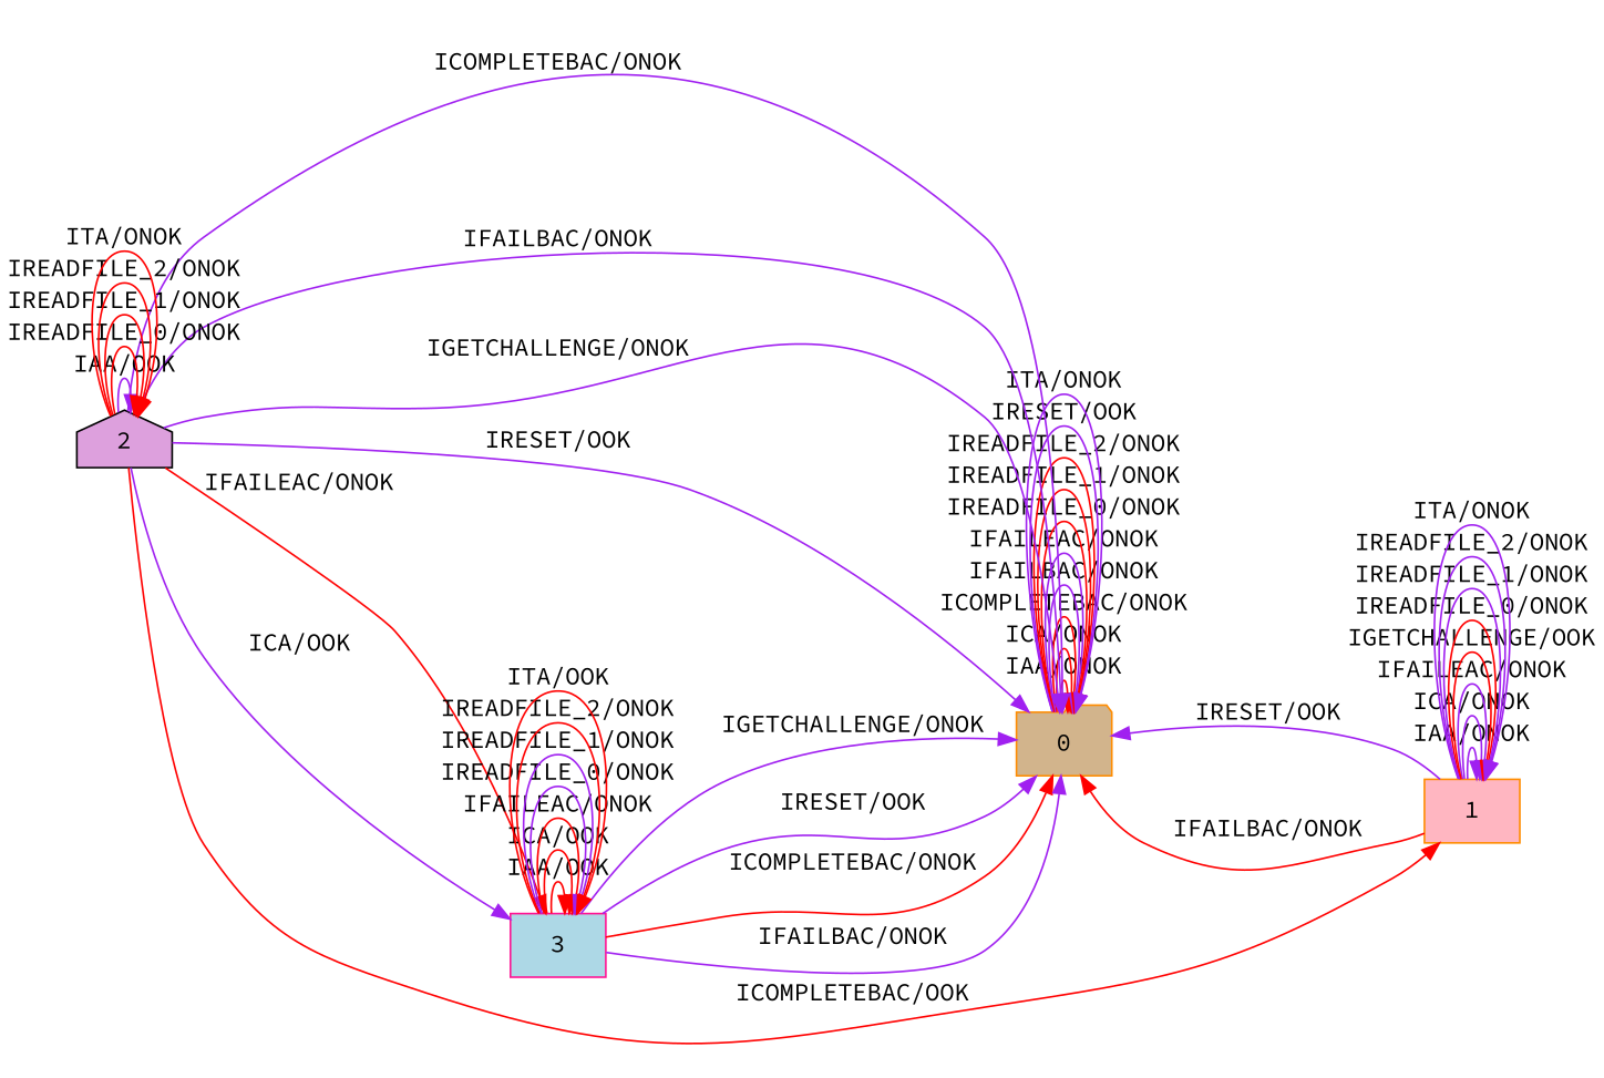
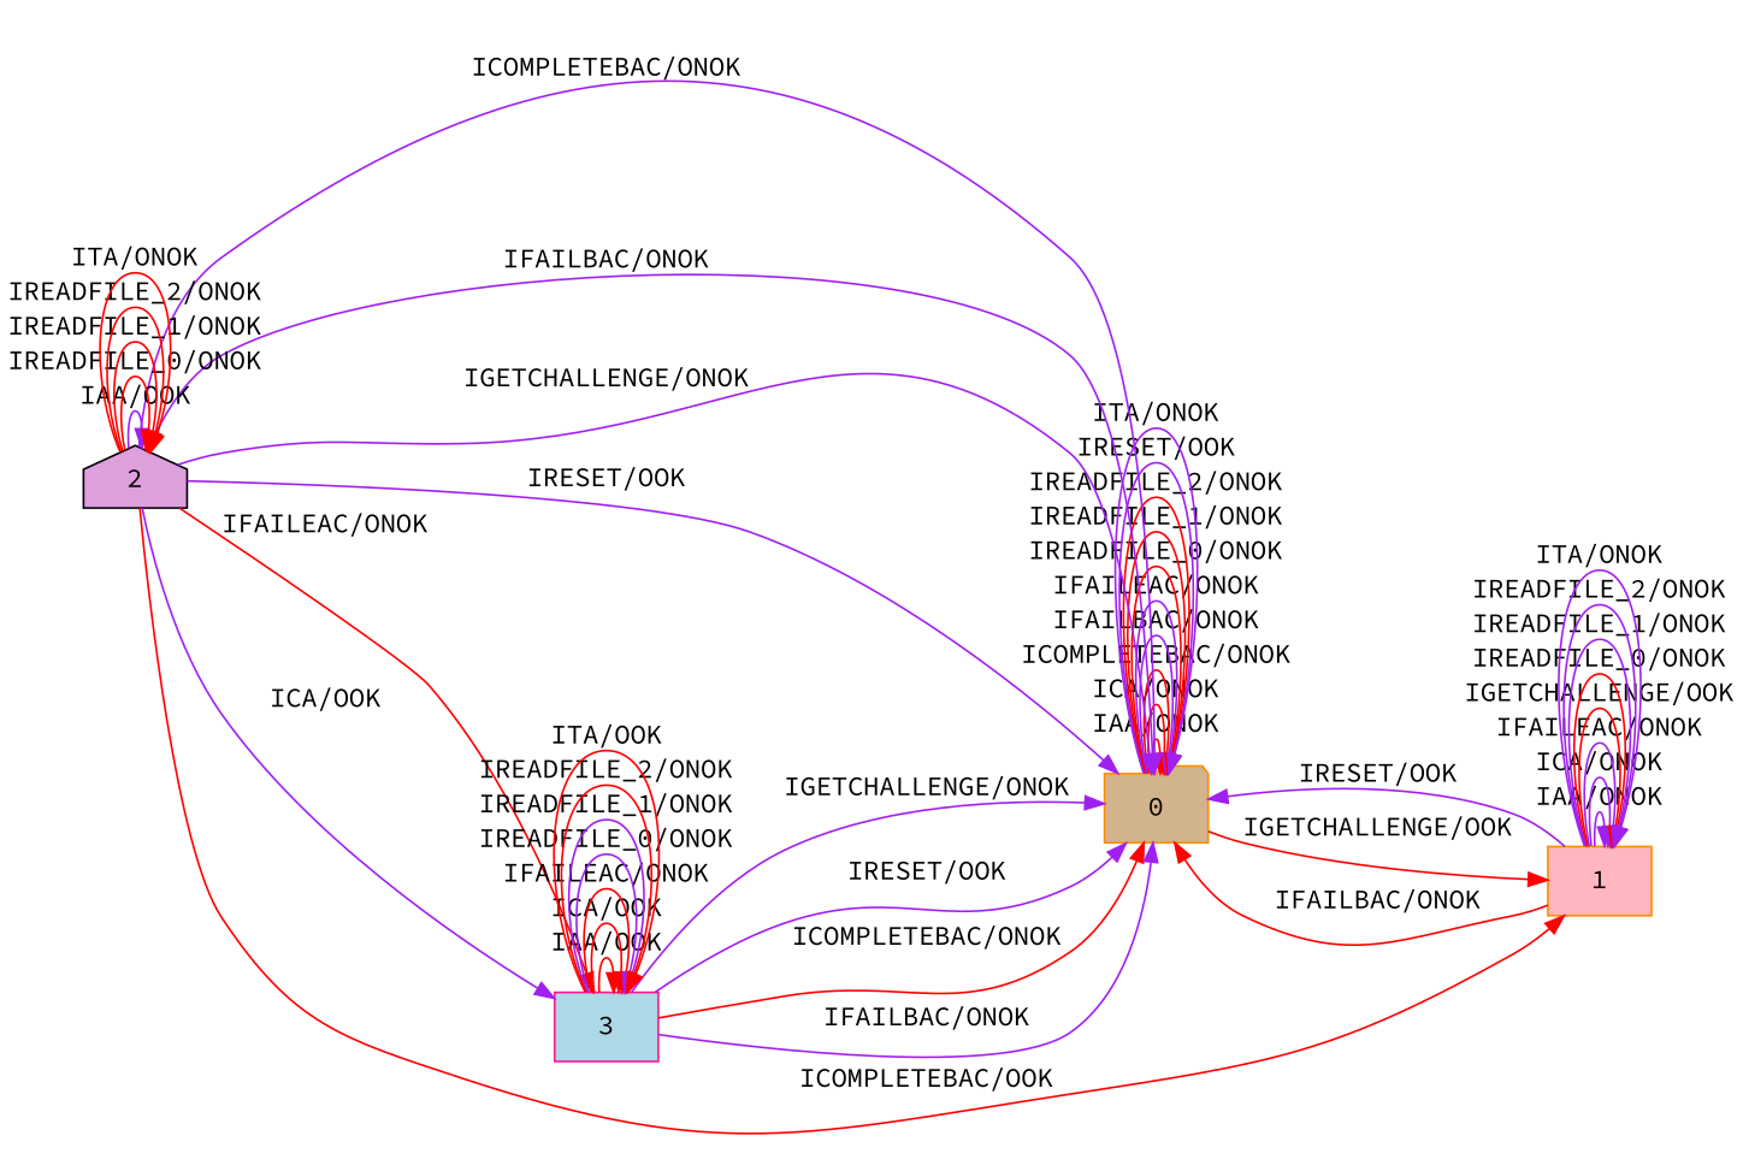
  digraph {
    fontname="Source Code Pro"
    rankdir=LR
    node [color=darkorange fontname="Source Code Pro" shape=box style=filled]
    edge [color=red fontname="Source Code Pro"]
    0 [fillcolor=tan shape=folder]
    1 [fillcolor=lightpink]
    2 [color=black fillcolor=plum shape=house]
    3 [color=deeppink fillcolor=lightblue]
    0 -> 0 [label="IAA/ONOK"]
    0 -> 0 [label="ICA/ONOK"]
    0 -> 0 [label="ICOMPLETEBAC/ONOK"]
    0 -> 0 [color=purple label="IFAILBAC/ONOK"]
    0 -> 0 [color=purple label="IFAILEAC/ONOK"]
    0 -> 0 [label="IREADFILE_0/ONOK"]
    0 -> 0 [label="IREADFILE_1/ONOK"]
    0 -> 0 [label="IREADFILE_2/ONOK"]
    0 -> 0 [color=purple label="IRESET/OOK"]
    0 -> 0 [color=purple label="ITA/ONOK"]
+   0 -> 1 [label="IGETCHALLENGE/OOK"]
    1 -> 0 [label="IFAILBAC/ONOK"]
    1 -> 0 [color=purple label="IRESET/OOK"]
    1 -> 1 [color=purple label="IAA/ONOK"]
    1 -> 1 [color=purple label="ICA/ONOK"]
    1 -> 1 [color=purple label="IFAILEAC/ONOK"]
    1 -> 1 [label="IGETCHALLENGE/OOK"]
    1 -> 1 [label="IREADFILE_0/ONOK"]
    1 -> 1 [color=purple label="IREADFILE_1/ONOK"]
    1 -> 1 [color=purple label="IREADFILE_2/ONOK"]
    1 -> 1 [color=purple label="ITA/ONOK"]
    2 -> 0 [color=purple label="ICOMPLETEBAC/ONOK"]
    2 -> 0 [color=purple label="IFAILBAC/ONOK"]
    2 -> 0 [color=purple label="IGETCHALLENGE/ONOK"]
    2 -> 0 [color=purple label="IRESET/OOK"]
    2 -> 1 [label="ICOMPLETEBAC/OOK"]
    2 -> 2 [color=purple label="IAA/OOK"]
    2 -> 2 [label="IREADFILE_0/ONOK"]
    2 -> 2 [label="IREADFILE_1/ONOK"]
    2 -> 2 [label="IREADFILE_2/ONOK"]
    2 -> 2 [label="ITA/ONOK"]
    2 -> 3 [color=purple label="ICA/OOK"]
    2 -> 3 [label="IFAILEAC/ONOK"]
    3 -> 0 [label="ICOMPLETEBAC/ONOK"]
    3 -> 0 [color=purple label="IFAILBAC/ONOK"]
    3 -> 0 [color=purple label="IGETCHALLENGE/ONOK"]
    3 -> 0 [color=purple label="IRESET/OOK"]
    3 -> 3 [label="IAA/OOK"]
    3 -> 3 [label="ICA/OOK"]
    3 -> 3 [label="IFAILEAC/ONOK"]
    3 -> 3 [color=purple label="IREADFILE_0/ONOK"]
    3 -> 3 [color=purple label="IREADFILE_1/ONOK"]
    3 -> 3 [label="IREADFILE_2/ONOK"]
    3 -> 3 [label="ITA/OOK"]
  }
